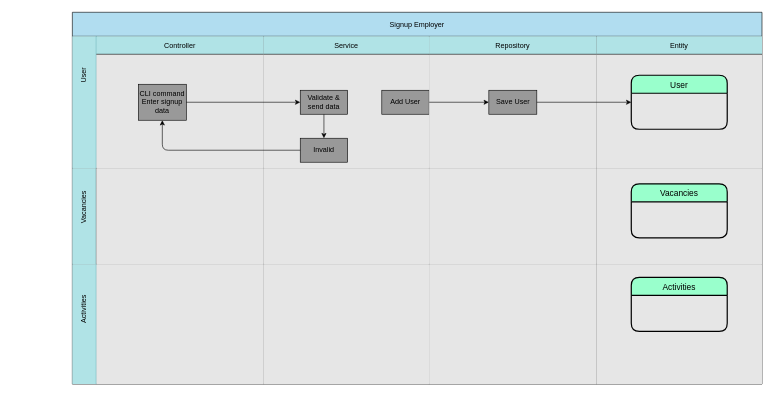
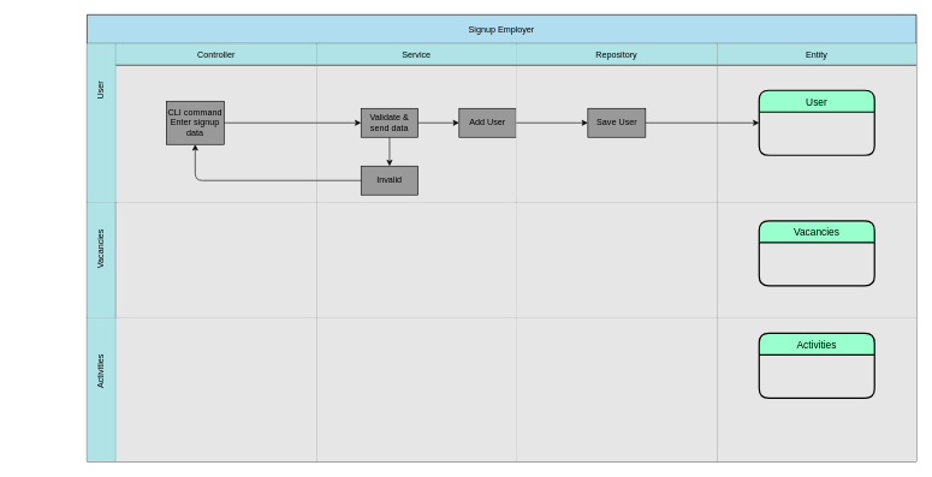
  <mxCell id="0" />
  <mxCell id="1" parent="0" />
  <mxCell id="2" value="Signup Employer" style="shape=table;childLayout=tableLayout;startSize=40;collapsible=0;recursiveResize=0;expand=0;fillColor=#b1ddf0;strokeColor=#000000;fontColor=#000000;" parent="1" vertex="1"><mxGeometry x="120" y="20" width="1150" height="620" as="geometry" /></mxCell>
  <mxCell id="3" value="" style="shape=tableRow;horizontal=0;swimlaneHead=0;swimlaneBody=0;top=0;left=0;bottom=0;right=0;dropTarget=0;fontStyle=0;fillColor=#b0e3e6;points=[[0,0.5],[1,0.5]];portConstraint=eastwest;startSize=40;collapsible=0;recursiveResize=0;expand=0;strokeColor=#0e8088;fontColor=#000000;" parent="2" vertex="1"><mxGeometry y="40" width="1150" height="220" as="geometry" /></mxCell>
  <mxCell id="4" value="Controller" style="swimlane;swimlaneHead=0;swimlaneBody=0;fontStyle=0;connectable=0;fillColor=#b0e3e6;startSize=30;collapsible=0;recursiveResize=0;expand=0;strokeColor=#000000;fontColor=#000000;swimlaneFillColor=#E6E6E6;" parent="3" vertex="1"><mxGeometry x="40" width="279" height="220" as="geometry"><mxRectangle width="279" height="220" as="alternateBounds" /></mxGeometry></mxCell>
  <mxCell id="5" value="CLI command&lt;br&gt;Enter signup data" style="whiteSpace=wrap;html=1;fillColor=#999999;fillStyle=auto;fontColor=#000000;" parent="4" vertex="1"><mxGeometry x="70" y="80" width="80" height="60" as="geometry" /></mxCell>
  <mxCell id="6" value="Service" style="swimlane;swimlaneHead=0;swimlaneBody=0;fontStyle=0;connectable=0;fillColor=#b0e3e6;startSize=30;collapsible=0;recursiveResize=0;expand=0;strokeColor=#000000;fontColor=#000000;swimlaneFillColor=#E6E6E6;" parent="3" vertex="1"><mxGeometry x="319" width="276" height="220" as="geometry"><mxRectangle width="276" height="220" as="alternateBounds" /></mxGeometry></mxCell>
  <mxCell id="7" style="edgeStyle=none;html=1;exitX=0.5;exitY=1;exitDx=0;exitDy=0;strokeColor=#000000;fontColor=#000000;" parent="6" source="9" target="10" edge="1"><mxGeometry relative="1" as="geometry" /></mxCell>
+ <mxCell id="8" style="edgeStyle=none;html=1;exitX=1;exitY=0.5;exitDx=0;exitDy=0;strokeColor=#000000;" edge="1" parent="6" source="9" target="11"><mxGeometry relative="1" as="geometry" /></mxCell>
  <mxCell id="9" value="Validate &amp;amp; send data" style="whiteSpace=wrap;html=1;fillColor=#999999;fontColor=#000000;" parent="6" vertex="1"><mxGeometry x="61" y="90" width="79" height="40" as="geometry" /></mxCell>
  <mxCell id="10" value="Invalid" style="whiteSpace=wrap;html=1;fillColor=#999999;fontColor=#000000;" parent="6" vertex="1"><mxGeometry x="61" y="170" width="79" height="40" as="geometry" /></mxCell>
  <mxCell id="11" value="Add User" style="whiteSpace=wrap;html=1;fillColor=#999999;fontColor=#000000;" vertex="1" parent="6"><mxGeometry x="197" y="90" width="79" height="40" as="geometry" /></mxCell>
  <mxCell id="12" value="Repository" style="swimlane;swimlaneHead=0;swimlaneBody=0;fontStyle=0;connectable=0;fillColor=#b0e3e6;startSize=30;collapsible=0;recursiveResize=0;expand=0;strokeColor=#000000;fontColor=#000000;swimlaneFillColor=#E6E6E6;" parent="3" vertex="1"><mxGeometry x="595" width="279" height="220" as="geometry"><mxRectangle width="279" height="220" as="alternateBounds" /></mxGeometry></mxCell>
  <mxCell id="13" value="Save User" style="whiteSpace=wrap;html=1;fillColor=#999999;fontColor=#000000;" parent="12" vertex="1"><mxGeometry x="99.5" y="90" width="80" height="40" as="geometry" /></mxCell>
  <mxCell id="14" value="Entity" style="swimlane;swimlaneHead=0;swimlaneBody=0;fontStyle=0;connectable=0;fillColor=#b0e3e6;startSize=30;collapsible=0;recursiveResize=0;expand=0;strokeColor=#000000;fontColor=#000000;swimlaneFillColor=#E6E6E6;" parent="3" vertex="1"><mxGeometry x="874" width="276" height="220" as="geometry"><mxRectangle width="276" height="220" as="alternateBounds" /></mxGeometry></mxCell>
  <mxCell id="15" value="User" style="swimlane;childLayout=stackLayout;horizontal=1;startSize=30;horizontalStack=0;rounded=1;fontSize=14;fontStyle=0;strokeWidth=2;resizeParent=0;resizeLast=1;shadow=0;dashed=0;align=center;fillColor=#99FFCC;strokeColor=#000000;fontColor=#000000;" parent="14" vertex="1"><mxGeometry x="58" y="65" width="160" height="90" as="geometry" /></mxCell>
  <mxCell id="16" style="edgeStyle=none;html=1;entryX=0;entryY=0.5;entryDx=0;entryDy=0;strokeColor=#000000;" parent="3" source="5" target="9" edge="1"><mxGeometry relative="1" as="geometry" /></mxCell>
  <mxCell id="17" style="edgeStyle=none;html=1;entryX=0;entryY=0.5;entryDx=0;entryDy=0;strokeColor=#000000;fontColor=#000000;" parent="3" source="13" target="15" edge="1"><mxGeometry relative="1" as="geometry" /></mxCell>
  <mxCell id="18" style="edgeStyle=none;html=1;strokeColor=#000000;fontColor=#000000;entryX=0.5;entryY=1;entryDx=0;entryDy=0;" parent="3" source="10" target="5" edge="1"><mxGeometry relative="1" as="geometry"><Array as="points"><mxPoint x="150" y="190" /><mxPoint x="150" y="140" /></Array></mxGeometry></mxCell>
  <mxCell id="19" style="edgeStyle=none;html=1;entryX=0;entryY=0.5;entryDx=0;entryDy=0;strokeColor=#000000;" edge="1" parent="3" source="11" target="13"><mxGeometry relative="1" as="geometry" /></mxCell>
  <mxCell id="20" value="" style="shape=tableRow;horizontal=0;swimlaneHead=0;swimlaneBody=0;top=0;left=0;bottom=0;right=0;dropTarget=0;fontStyle=0;fillColor=#b0e3e6;points=[[0,0.5],[1,0.5]];portConstraint=eastwest;startSize=40;collapsible=0;recursiveResize=0;expand=0;strokeColor=#000000;" parent="2" vertex="1"><mxGeometry y="260" width="1150" height="160" as="geometry" /></mxCell>
  <mxCell id="21" value="" style="swimlane;swimlaneHead=0;swimlaneBody=0;fontStyle=0;connectable=0;fillColor=none;startSize=0;collapsible=0;recursiveResize=0;expand=0;swimlaneFillColor=#E6E6E6;strokeColor=#000000;" parent="20" vertex="1"><mxGeometry x="40" width="279" height="160" as="geometry"><mxRectangle width="279" height="160" as="alternateBounds" /></mxGeometry></mxCell>
  <mxCell id="22" value="" style="swimlane;swimlaneHead=0;swimlaneBody=0;fontStyle=0;connectable=0;fillColor=none;startSize=0;collapsible=0;recursiveResize=0;expand=0;swimlaneFillColor=#E6E6E6;strokeColor=#000000;fontColor=#000000;" parent="20" vertex="1"><mxGeometry x="319" width="276" height="160" as="geometry"><mxRectangle width="276" height="160" as="alternateBounds" /></mxGeometry></mxCell>
  <mxCell id="23" value="" style="swimlane;swimlaneHead=0;swimlaneBody=0;fontStyle=0;connectable=0;fillColor=none;startSize=0;collapsible=0;recursiveResize=0;expand=0;swimlaneFillColor=#E6E6E6;strokeColor=#000000;" parent="20" vertex="1"><mxGeometry x="595" width="279" height="160" as="geometry"><mxRectangle width="279" height="160" as="alternateBounds" /></mxGeometry></mxCell>
  <mxCell id="24" value="" style="swimlane;swimlaneHead=0;swimlaneBody=0;fontStyle=0;connectable=0;fillColor=none;startSize=0;collapsible=0;recursiveResize=0;expand=0;swimlaneFillColor=#E6E6E6;strokeColor=#000000;" parent="20" vertex="1"><mxGeometry x="874" width="276" height="160" as="geometry"><mxRectangle width="276" height="160" as="alternateBounds" /></mxGeometry></mxCell>
  <mxCell id="25" value="Vacancies" style="swimlane;childLayout=stackLayout;horizontal=1;startSize=30;horizontalStack=0;rounded=1;fontSize=14;fontStyle=0;strokeWidth=2;resizeParent=0;resizeLast=1;shadow=0;dashed=0;align=center;fillColor=#99FFCC;strokeColor=#000000;fontColor=#000000;" parent="24" vertex="1"><mxGeometry x="58" y="26" width="160" height="90" as="geometry" /></mxCell>
  <mxCell id="26" value="" style="shape=tableRow;horizontal=0;swimlaneHead=0;swimlaneBody=0;top=0;left=0;bottom=0;right=0;dropTarget=0;fontStyle=0;fillColor=#b0e3e6;points=[[0,0.5],[1,0.5]];portConstraint=eastwest;startSize=40;collapsible=0;recursiveResize=0;expand=0;strokeColor=#0e8088;" parent="2" vertex="1"><mxGeometry y="420" width="1150" height="200" as="geometry" /></mxCell>
  <mxCell id="27" value="" style="swimlane;swimlaneHead=0;swimlaneBody=0;fontStyle=0;connectable=0;fillColor=none;startSize=0;collapsible=0;recursiveResize=0;expand=0;swimlaneFillColor=#E6E6E6;strokeColor=#000000;" parent="26" vertex="1"><mxGeometry x="40" width="279" height="200" as="geometry"><mxRectangle width="279" height="200" as="alternateBounds" /></mxGeometry></mxCell>
  <mxCell id="28" value="" style="swimlane;swimlaneHead=0;swimlaneBody=0;fontStyle=0;connectable=0;fillColor=none;startSize=0;collapsible=0;recursiveResize=0;expand=0;swimlaneFillColor=#E6E6E6;strokeColor=#000000;" parent="26" vertex="1"><mxGeometry x="319" width="276" height="200" as="geometry"><mxRectangle width="276" height="200" as="alternateBounds" /></mxGeometry></mxCell>
  <mxCell id="29" value="" style="swimlane;swimlaneHead=0;swimlaneBody=0;fontStyle=0;connectable=0;fillColor=none;startSize=0;collapsible=0;recursiveResize=0;expand=0;fontColor=#000000;swimlaneFillColor=#E6E6E6;strokeColor=#000000;" parent="26" vertex="1"><mxGeometry x="595" width="279" height="200" as="geometry"><mxRectangle width="279" height="200" as="alternateBounds" /></mxGeometry></mxCell>
  <mxCell id="30" value="" style="swimlane;swimlaneHead=0;swimlaneBody=0;fontStyle=0;connectable=0;fillColor=none;startSize=0;collapsible=0;recursiveResize=0;expand=0;swimlaneFillColor=#E6E6E6;strokeColor=#000000;" parent="26" vertex="1"><mxGeometry x="874" width="276" height="200" as="geometry"><mxRectangle width="276" height="200" as="alternateBounds" /></mxGeometry></mxCell>
  <mxCell id="31" value="Activities" style="swimlane;childLayout=stackLayout;horizontal=1;startSize=30;horizontalStack=0;rounded=1;fontSize=14;fontStyle=0;strokeWidth=2;resizeParent=0;resizeLast=1;shadow=0;dashed=0;align=center;fillColor=#99FFCC;strokeColor=#000000;fontColor=#000000;" parent="30" vertex="1"><mxGeometry x="58" y="22" width="160" height="90" as="geometry" /></mxCell>
  <mxCell id="32" value="&lt;font color=&quot;#000000&quot;&gt;User&lt;/font&gt;" style="text;strokeColor=none;align=center;fillColor=none;html=1;verticalAlign=middle;whiteSpace=wrap;rounded=0;rotation=-90;" parent="1" vertex="1"><mxGeometry x="110" y="110" width="60" height="30" as="geometry" /></mxCell>
  <mxCell id="33" value="&lt;font color=&quot;#000000&quot;&gt;Vacancies&lt;/font&gt;" style="text;strokeColor=none;align=center;fillColor=none;html=1;verticalAlign=middle;whiteSpace=wrap;rounded=0;rotation=-90;" parent="1" vertex="1"><mxGeometry x="110" y="330" width="60" height="30" as="geometry" /></mxCell>
  <mxCell id="34" value="&lt;font color=&quot;#000000&quot;&gt;Activities&lt;/font&gt;" style="text;strokeColor=none;align=center;fillColor=none;html=1;verticalAlign=middle;whiteSpace=wrap;rounded=0;rotation=-90;" parent="1" vertex="1"><mxGeometry x="110" y="500" width="60" height="30" as="geometry" /></mxCell>
  <mxCell id="35" value="&lt;font color=&quot;#ffffff&quot;&gt;Actor&lt;/font&gt;" style="shape=umlActor;verticalLabelPosition=bottom;verticalAlign=top;html=1;outlineConnect=0;strokeColor=#FFFFFF;fillColor=none;" parent="1" vertex="1"><mxGeometry x="20" y="140" width="30" height="60" as="geometry" /></mxCell>
